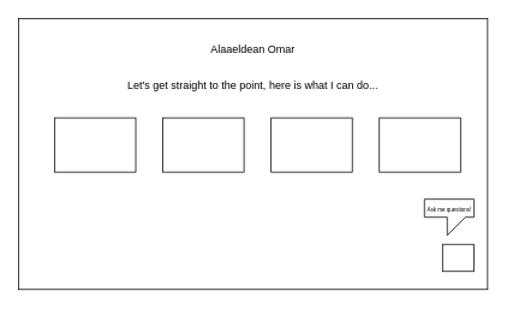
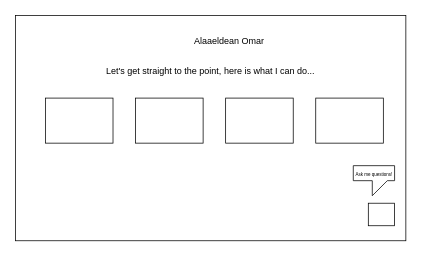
  <mxCell id="0" />
  <mxCell id="1" parent="0" />
  <mxCell id="2" value="" style="rounded=0;whiteSpace=wrap;html=1;" parent="1" vertex="1"><mxGeometry x="20" y="20" width="520" height="300" as="geometry" /></mxCell>
- <mxCell id="3" value="Alaaeldean Omar" style="text;html=1;strokeColor=none;fillColor=none;align=center;verticalAlign=middle;whiteSpace=wrap;rounded=0;" parent="1" vertex="1"><mxGeometry x="230" y="40" width="100" height="30" as="geometry" /></mxCell>
+ <mxCell id="3" value="Alaaeldean Omar" style="text;html=1;strokeColor=none;fillColor=none;align=center;verticalAlign=middle;whiteSpace=wrap;rounded=0;" parent="1" vertex="1"><mxGeometry x="255" y="40" width="100" height="30" as="geometry" /></mxCell>
  <mxCell id="4" value="Let's get straight to the point, here is what I can do..." style="text;html=1;strokeColor=none;fillColor=none;align=center;verticalAlign=middle;whiteSpace=wrap;rounded=0;" vertex="1" parent="1"><mxGeometry x="125" y="80" width="310" height="30" as="geometry" /></mxCell>
  <mxCell id="5" value="" style="rounded=0;whiteSpace=wrap;html=1;" vertex="1" parent="1"><mxGeometry x="60" y="130" width="90" height="60" as="geometry" /></mxCell>
  <mxCell id="6" value="" style="rounded=0;whiteSpace=wrap;html=1;" vertex="1" parent="1"><mxGeometry x="180" y="130" width="90" height="60" as="geometry" /></mxCell>
  <mxCell id="7" value="" style="rounded=0;whiteSpace=wrap;html=1;" vertex="1" parent="1"><mxGeometry x="300" y="130" width="90" height="60" as="geometry" /></mxCell>
  <mxCell id="8" value="" style="rounded=0;whiteSpace=wrap;html=1;" vertex="1" parent="1"><mxGeometry x="420" y="130" width="90" height="60" as="geometry" /></mxCell>
  <mxCell id="9" value="" style="rounded=0;whiteSpace=wrap;html=1;" vertex="1" parent="1"><mxGeometry x="490" y="270" width="35" height="30" as="geometry" /></mxCell>
  <mxCell id="10" value="" style="shape=callout;whiteSpace=wrap;html=1;perimeter=calloutPerimeter;position2=0.46;size=20;position=0.46;" vertex="1" parent="1"><mxGeometry x="470" y="220" width="55" height="40" as="geometry" /></mxCell>
  <mxCell id="11" value="&lt;span style=&quot;font-size: 6px;&quot;&gt;Ask me questions!&lt;/span&gt;" style="text;html=1;strokeColor=none;fillColor=none;align=center;verticalAlign=middle;whiteSpace=wrap;rounded=0;" vertex="1" parent="1"><mxGeometry x="462.5" y="210" width="70" height="40" as="geometry" /></mxCell>
